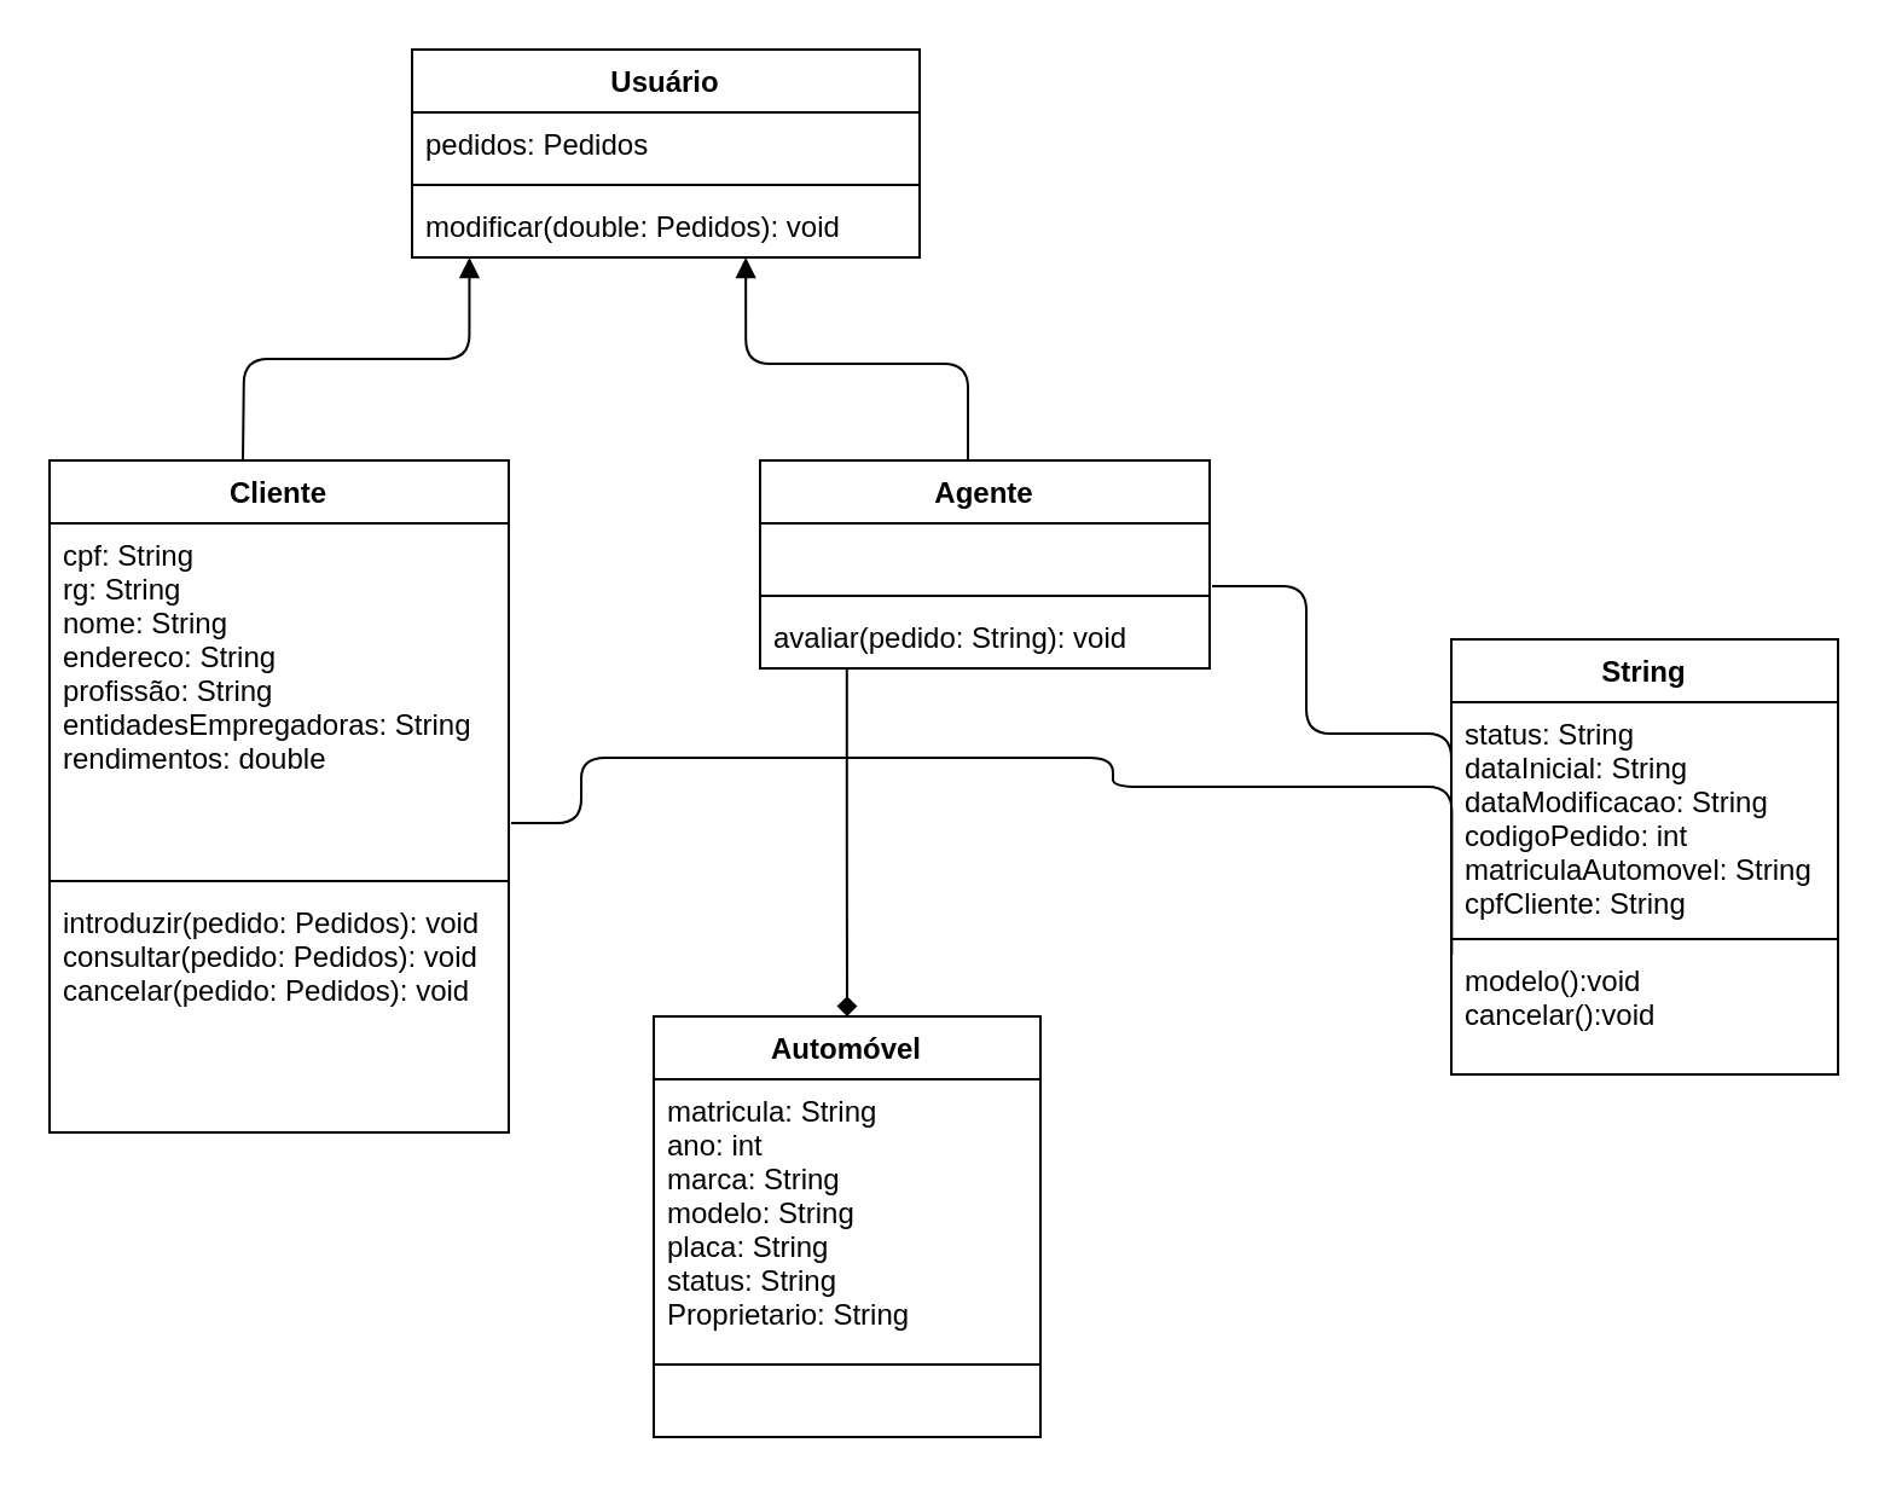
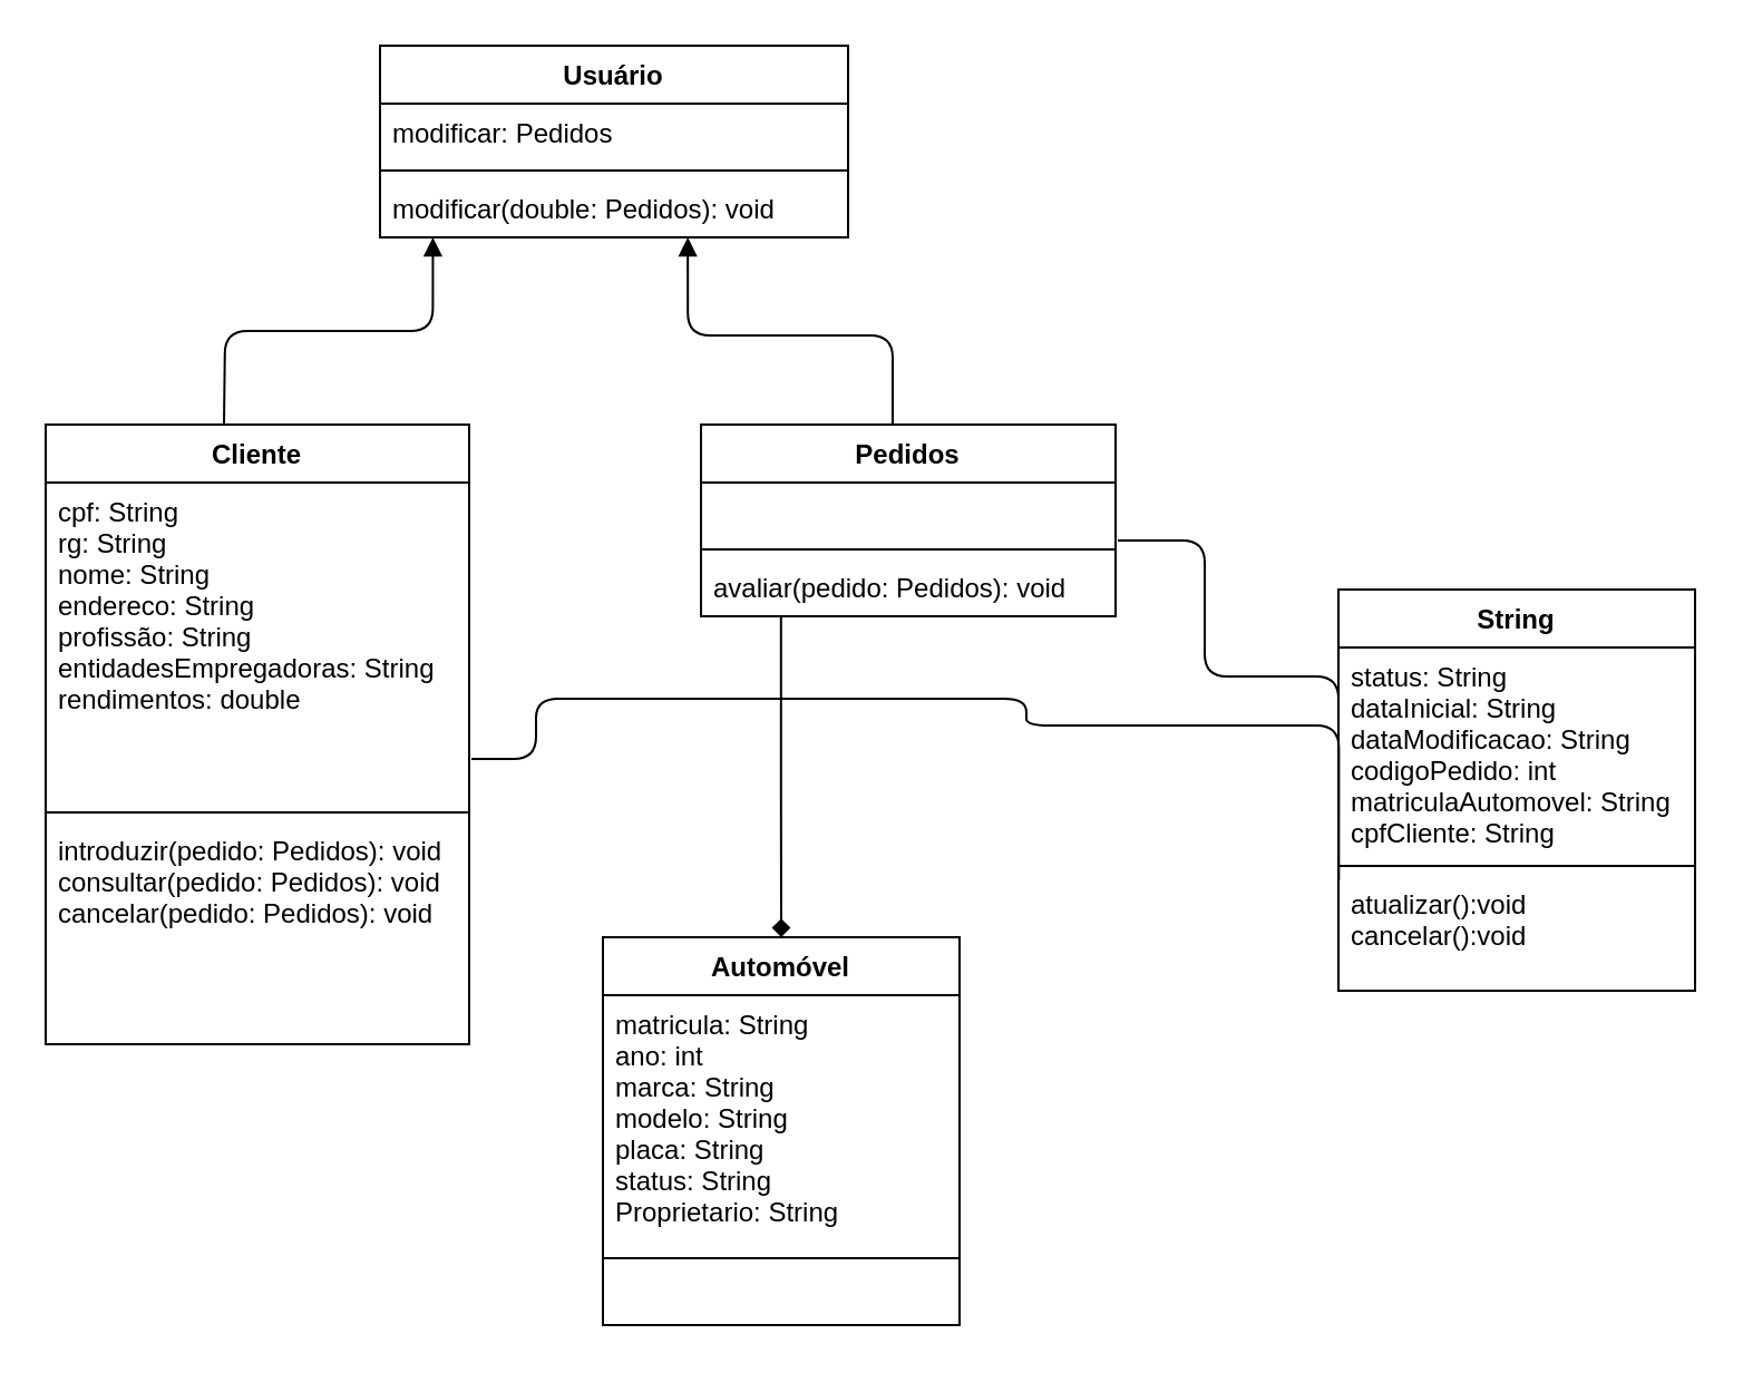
  <mxCell id="0" />
  <mxCell id="1" parent="0" />
  <mxCell id="2" value="Usuário" style="swimlane;fontStyle=1;align=center;verticalAlign=top;childLayout=stackLayout;horizontal=1;startSize=26;horizontalStack=0;resizeParent=1;resizeParentMax=0;resizeLast=0;collapsible=1;marginBottom=0;" parent="1" vertex="1"><mxGeometry x="170" y="20" width="210" height="86" as="geometry" /></mxCell>
- <mxCell id="3" value="pedidos: Pedidos" style="text;strokeColor=none;fillColor=none;align=left;verticalAlign=top;spacingLeft=4;spacingRight=4;overflow=hidden;rotatable=0;points=[[0,0.5],[1,0.5]];portConstraint=eastwest;" parent="2" vertex="1"><mxGeometry y="26" width="210" height="26" as="geometry" /></mxCell>
+ <mxCell id="3" value="modificar: Pedidos" style="text;strokeColor=none;fillColor=none;align=left;verticalAlign=top;spacingLeft=4;spacingRight=4;overflow=hidden;rotatable=0;points=[[0,0.5],[1,0.5]];portConstraint=eastwest;" parent="2" vertex="1"><mxGeometry y="26" width="210" height="26" as="geometry" /></mxCell>
  <mxCell id="4" value="" style="line;strokeWidth=1;fillColor=none;align=left;verticalAlign=middle;spacingTop=-1;spacingLeft=3;spacingRight=3;rotatable=0;labelPosition=right;points=[];portConstraint=eastwest;" parent="2" vertex="1"><mxGeometry y="52" width="210" height="8" as="geometry" /></mxCell>
  <mxCell id="5" value="modificar(double: Pedidos): void" style="text;strokeColor=none;fillColor=none;align=left;verticalAlign=top;spacingLeft=4;spacingRight=4;overflow=hidden;rotatable=0;points=[[0,0.5],[1,0.5]];portConstraint=eastwest;" parent="2" vertex="1"><mxGeometry y="60" width="210" height="26" as="geometry" /></mxCell>
  <mxCell id="6" value="name" style="endArrow=block;endFill=1;html=1;edgeStyle=orthogonalEdgeStyle;align=left;verticalAlign=top;entryX=0.113;entryY=1;entryDx=0;entryDy=0;entryPerimeter=0;" parent="1" target="5" edge="1"><mxGeometry x="-1" relative="1" as="geometry"><mxPoint x="100" y="190" as="sourcePoint" /><mxPoint x="450" y="70" as="targetPoint" /></mxGeometry></mxCell>
  <mxCell id="7" value="name" style="endArrow=block;endFill=1;html=1;edgeStyle=orthogonalEdgeStyle;align=left;verticalAlign=top;entryX=0.113;entryY=1;entryDx=0;entryDy=0;entryPerimeter=0;" parent="1" edge="1"><mxGeometry x="-1" relative="1" as="geometry"><mxPoint x="400" y="190" as="sourcePoint" /><mxPoint x="308.08" y="106" as="targetPoint" /><Array as="points"><mxPoint x="400" y="190" /><mxPoint x="400" y="150" /><mxPoint x="308" y="150" /></Array></mxGeometry></mxCell>
  <mxCell id="8" value="Cliente" style="swimlane;fontStyle=1;align=center;verticalAlign=top;childLayout=stackLayout;horizontal=1;startSize=26;horizontalStack=0;resizeParent=1;resizeParentMax=0;resizeLast=0;collapsible=1;marginBottom=0;" parent="1" vertex="1"><mxGeometry x="20" y="190" width="190" height="278" as="geometry" /></mxCell>
  <mxCell id="9" value="cpf: String&#10;rg: String&#10;nome: String&#10;endereco: String&#10;profissão: String&#10;entidadesEmpregadoras: String&#10;rendimentos: double" style="text;strokeColor=none;fillColor=none;align=left;verticalAlign=top;spacingLeft=4;spacingRight=4;overflow=hidden;rotatable=0;points=[[0,0.5],[1,0.5]];portConstraint=eastwest;" parent="8" vertex="1"><mxGeometry y="26" width="190" height="144" as="geometry" /></mxCell>
  <mxCell id="10" value="" style="line;strokeWidth=1;fillColor=none;align=left;verticalAlign=middle;spacingTop=-1;spacingLeft=3;spacingRight=3;rotatable=0;labelPosition=right;points=[];portConstraint=eastwest;" parent="8" vertex="1"><mxGeometry y="170" width="190" height="8" as="geometry" /></mxCell>
  <mxCell id="11" value="introduzir(pedido: Pedidos): void&#10;consultar(pedido: Pedidos): void&#10;cancelar(pedido: Pedidos): void" style="text;strokeColor=none;fillColor=none;align=left;verticalAlign=top;spacingLeft=4;spacingRight=4;overflow=hidden;rotatable=0;points=[[0,0.5],[1,0.5]];portConstraint=eastwest;" parent="8" vertex="1"><mxGeometry y="178" width="190" height="100" as="geometry" /></mxCell>
- <mxCell id="12" value="Agente" style="swimlane;fontStyle=1;align=center;verticalAlign=top;childLayout=stackLayout;horizontal=1;startSize=26;horizontalStack=0;resizeParent=1;resizeParentMax=0;resizeLast=0;collapsible=1;marginBottom=0;" parent="1" vertex="1"><mxGeometry x="314" y="190" width="186" height="86" as="geometry" /></mxCell>
+ <mxCell id="12" value="Pedidos" style="swimlane;fontStyle=1;align=center;verticalAlign=top;childLayout=stackLayout;horizontal=1;startSize=26;horizontalStack=0;resizeParent=1;resizeParentMax=0;resizeLast=0;collapsible=1;marginBottom=0;" parent="1" vertex="1"><mxGeometry x="314" y="190" width="186" height="86" as="geometry" /></mxCell>
  <mxCell id="13" value="                                                  " style="text;strokeColor=none;fillColor=none;align=left;verticalAlign=top;spacingLeft=4;spacingRight=4;overflow=hidden;rotatable=0;points=[[0,0.5],[1,0.5]];portConstraint=eastwest;" parent="12" vertex="1"><mxGeometry y="26" width="186" height="26" as="geometry" /></mxCell>
  <mxCell id="14" value="" style="line;strokeWidth=1;fillColor=none;align=left;verticalAlign=middle;spacingTop=-1;spacingLeft=3;spacingRight=3;rotatable=0;labelPosition=right;points=[];portConstraint=eastwest;" parent="12" vertex="1"><mxGeometry y="52" width="186" height="8" as="geometry" /></mxCell>
- <mxCell id="15" value="avaliar(pedido: String): void" style="text;strokeColor=none;fillColor=none;align=left;verticalAlign=top;spacingLeft=4;spacingRight=4;overflow=hidden;rotatable=0;points=[[0,0.5],[1,0.5]];portConstraint=eastwest;" parent="12" vertex="1"><mxGeometry y="60" width="186" height="26" as="geometry" /></mxCell>
+ <mxCell id="15" value="avaliar(pedido: Pedidos): void" style="text;strokeColor=none;fillColor=none;align=left;verticalAlign=top;spacingLeft=4;spacingRight=4;overflow=hidden;rotatable=0;points=[[0,0.5],[1,0.5]];portConstraint=eastwest;" parent="12" vertex="1"><mxGeometry y="60" width="186" height="26" as="geometry" /></mxCell>
  <mxCell id="16" value="String" style="swimlane;fontStyle=1;align=center;verticalAlign=top;childLayout=stackLayout;horizontal=1;startSize=26;horizontalStack=0;resizeParent=1;resizeParentMax=0;resizeLast=0;collapsible=1;marginBottom=0;" parent="1" vertex="1"><mxGeometry x="600" y="264" width="160" height="180" as="geometry" /></mxCell>
  <mxCell id="17" value="status: String&#10;dataInicial: String&#10;dataModificacao: String&#10;codigoPedido: int&#10;matriculaAutomovel: String&#10;cpfCliente: String" style="text;strokeColor=none;fillColor=none;align=left;verticalAlign=top;spacingLeft=4;spacingRight=4;overflow=hidden;rotatable=0;points=[[0,0.5],[1,0.5]];portConstraint=eastwest;" parent="16" vertex="1"><mxGeometry y="26" width="160" height="94" as="geometry" /></mxCell>
  <mxCell id="18" value="" style="line;strokeWidth=1;fillColor=none;align=left;verticalAlign=middle;spacingTop=-1;spacingLeft=3;spacingRight=3;rotatable=0;labelPosition=right;points=[];portConstraint=eastwest;" parent="16" vertex="1"><mxGeometry y="120" width="160" height="8" as="geometry" /></mxCell>
- <mxCell id="19" value="modelo():void&#10;cancelar():void" style="text;strokeColor=none;fillColor=none;align=left;verticalAlign=top;spacingLeft=4;spacingRight=4;overflow=hidden;rotatable=0;points=[[0,0.5],[1,0.5]];portConstraint=eastwest;" parent="16" vertex="1"><mxGeometry y="128" width="160" height="52" as="geometry" /></mxCell>
+ <mxCell id="19" value="atualizar():void&#10;cancelar():void" style="text;strokeColor=none;fillColor=none;align=left;verticalAlign=top;spacingLeft=4;spacingRight=4;overflow=hidden;rotatable=0;points=[[0,0.5],[1,0.5]];portConstraint=eastwest;" parent="16" vertex="1"><mxGeometry y="128" width="160" height="52" as="geometry" /></mxCell>
  <mxCell id="20" value="" style="endArrow=none;html=1;edgeStyle=orthogonalEdgeStyle;entryX=0;entryY=0.5;entryDx=0;entryDy=0;" parent="1" target="17" edge="1"><mxGeometry relative="1" as="geometry"><mxPoint x="501" y="242" as="sourcePoint" /><mxPoint x="570" y="229" as="targetPoint" /><Array as="points"><mxPoint x="540" y="242" /><mxPoint x="540" y="303" /></Array></mxGeometry></mxCell>
  <mxCell id="21" value="" style="endArrow=diamond;html=1;edgeStyle=orthogonalEdgeStyle;exitX=0.193;exitY=1.006;exitDx=0;exitDy=0;exitPerimeter=0;entryX=0.5;entryY=0;entryDx=0;entryDy=0;" parent="1" source="15" target="23" edge="1"><mxGeometry relative="1" as="geometry"><mxPoint x="350" y="360" as="sourcePoint" /><mxPoint x="350" y="410" as="targetPoint" /><Array as="points" /></mxGeometry></mxCell>
  <mxCell id="22" value="" style="endArrow=none;html=1;edgeStyle=orthogonalEdgeStyle;entryX=0.001;entryY=0.048;entryDx=0;entryDy=0;entryPerimeter=0;" parent="1" target="19" edge="1"><mxGeometry relative="1" as="geometry"><mxPoint x="211" y="340" as="sourcePoint" /><mxPoint x="599" y="325" as="targetPoint" /><Array as="points"><mxPoint x="240" y="340" /><mxPoint x="240" y="313" /><mxPoint x="460" y="313" /><mxPoint x="460" y="325" /></Array></mxGeometry></mxCell>
  <mxCell id="23" value="Automóvel" style="swimlane;fontStyle=1;align=center;verticalAlign=top;childLayout=stackLayout;horizontal=1;startSize=26;horizontalStack=0;resizeParent=1;resizeParentMax=0;resizeLast=0;collapsible=1;marginBottom=0;" parent="1" vertex="1"><mxGeometry x="270" y="420" width="160" height="174" as="geometry" /></mxCell>
  <mxCell id="24" value="matricula: String&#10;ano: int&#10;marca: String&#10;modelo: String&#10;placa: String&#10;status: String&#10;Proprietario: String" style="text;strokeColor=none;fillColor=none;align=left;verticalAlign=top;spacingLeft=4;spacingRight=4;overflow=hidden;rotatable=0;points=[[0,0.5],[1,0.5]];portConstraint=eastwest;" parent="23" vertex="1"><mxGeometry y="26" width="160" height="114" as="geometry" /></mxCell>
  <mxCell id="25" value="" style="line;strokeWidth=1;fillColor=none;align=left;verticalAlign=middle;spacingTop=-1;spacingLeft=3;spacingRight=3;rotatable=0;labelPosition=right;points=[];portConstraint=eastwest;" parent="23" vertex="1"><mxGeometry y="140" width="160" height="8" as="geometry" /></mxCell>
  <mxCell id="26" value="&#10;&#10;" style="text;strokeColor=none;fillColor=none;align=left;verticalAlign=top;spacingLeft=4;spacingRight=4;overflow=hidden;rotatable=0;points=[[0,0.5],[1,0.5]];portConstraint=eastwest;" parent="23" vertex="1"><mxGeometry y="148" width="160" height="26" as="geometry" /></mxCell>
